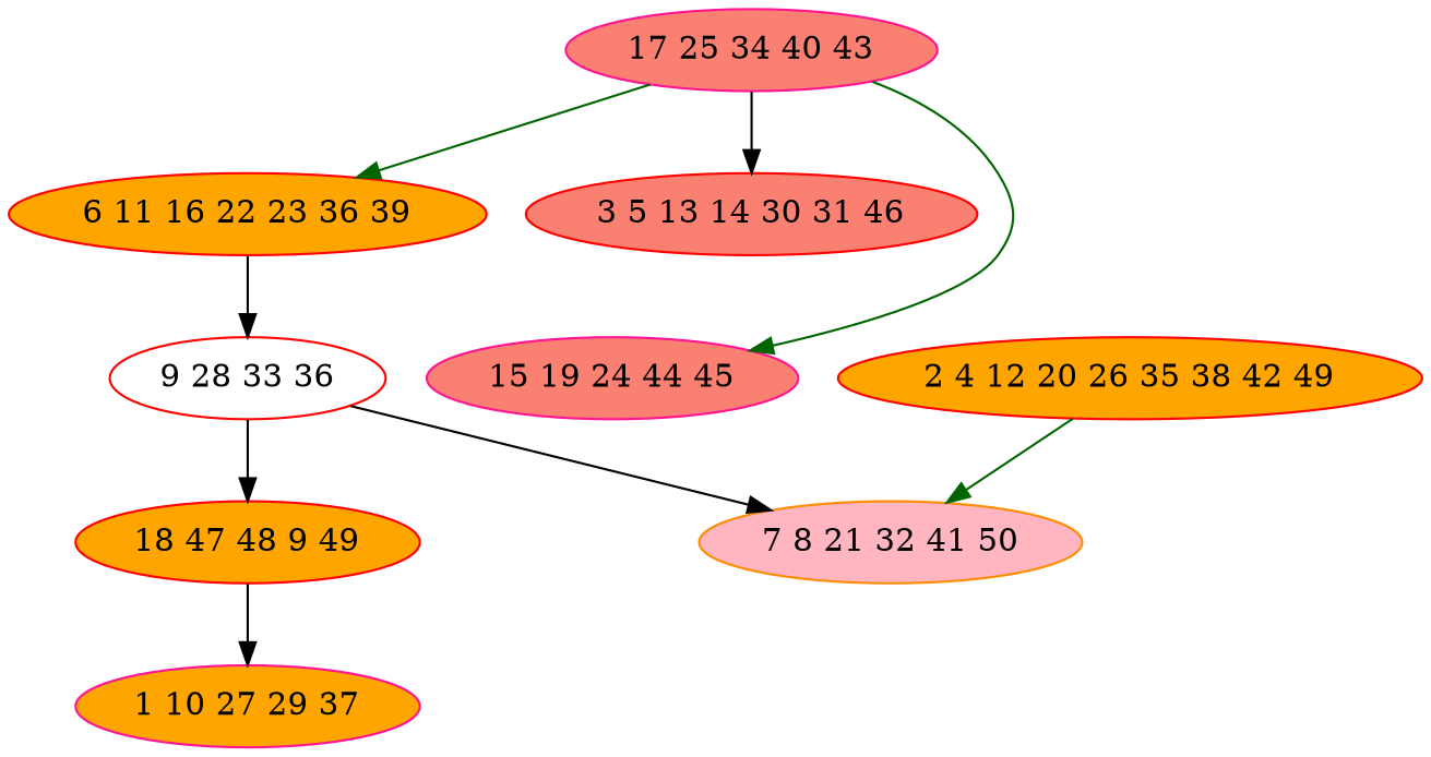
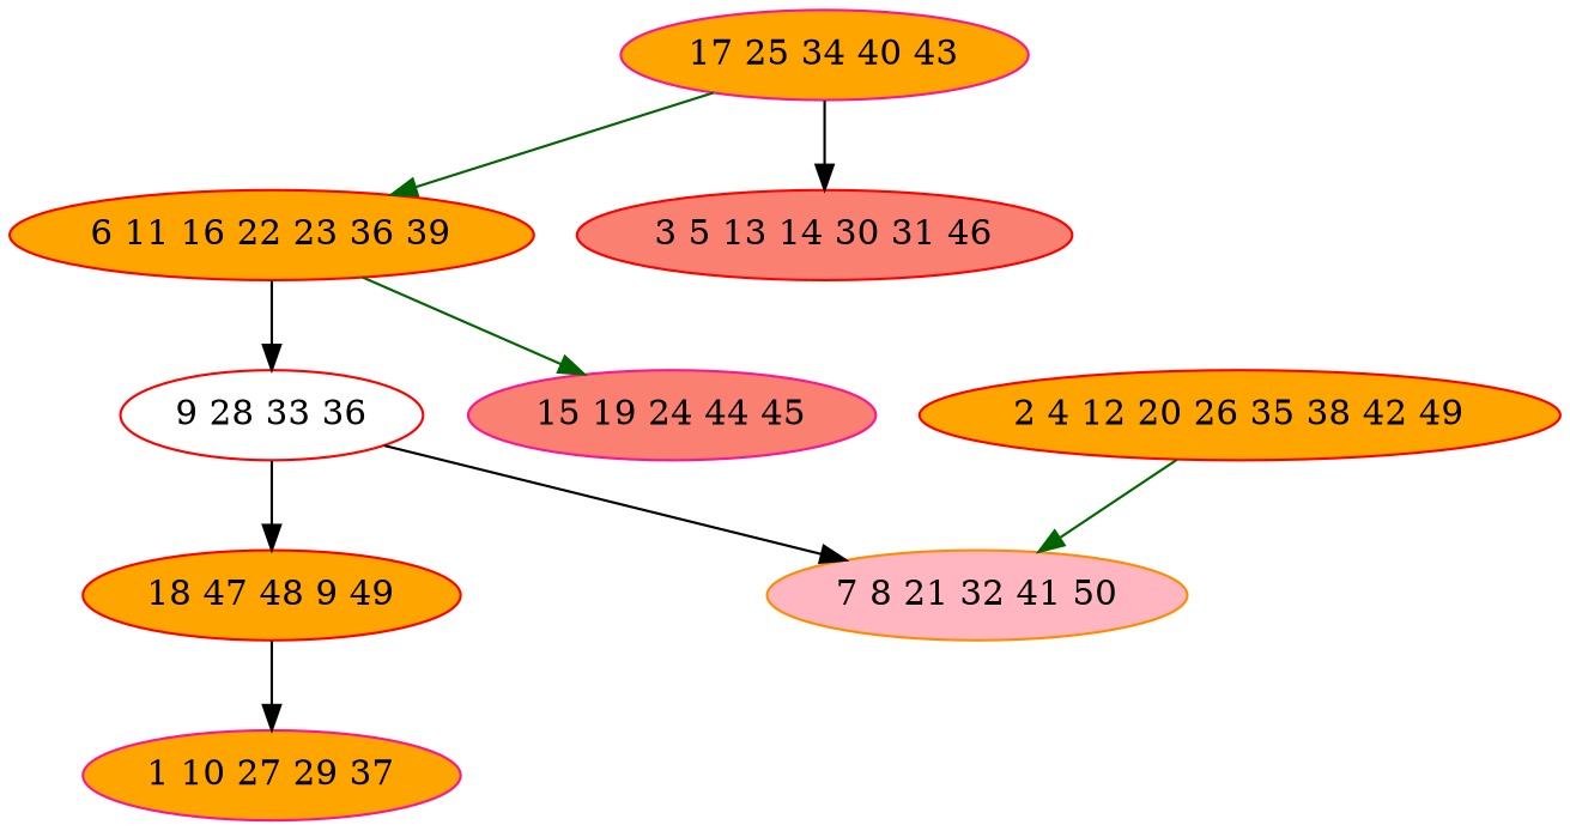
  digraph {
    node [color=red fillcolor=orange style=filled]
    edge [color=black]
-   n1 [color=deeppink fillcolor=salmon label="17 25 34 40 43"]
+   n1 [color=deeppink label="17 25 34 40 43"]
    n2 [label="6 11 16 22 23 36 39"]
    n3 [fillcolor=salmon label="3 5 13 14 30 31 46"]
    n4 [color=deeppink fillcolor=salmon label="15 19 24 44 45"]
    n5 [fillcolor=white label="9 28 33 36"]
    n6 [label="18 47 48 9 49"]
    n7 [color=darkorange fillcolor=lightpink label="7 8 21 32 41 50"]
    n8 [color=deeppink label="1 10 27 29 37"]
    n9 [label="2 4 12 20 26 35 38 42 49"]
    n1 -> n2 [color=darkgreen]
    n1 -> n3
-   n1 -> n4 [color=darkgreen]
+   n2 -> n4 [color=darkgreen]
    n2 -> n5
    n5 -> n6
    n5 -> n7
    n6 -> n8
    n9 -> n7 [color=darkgreen]
  }
